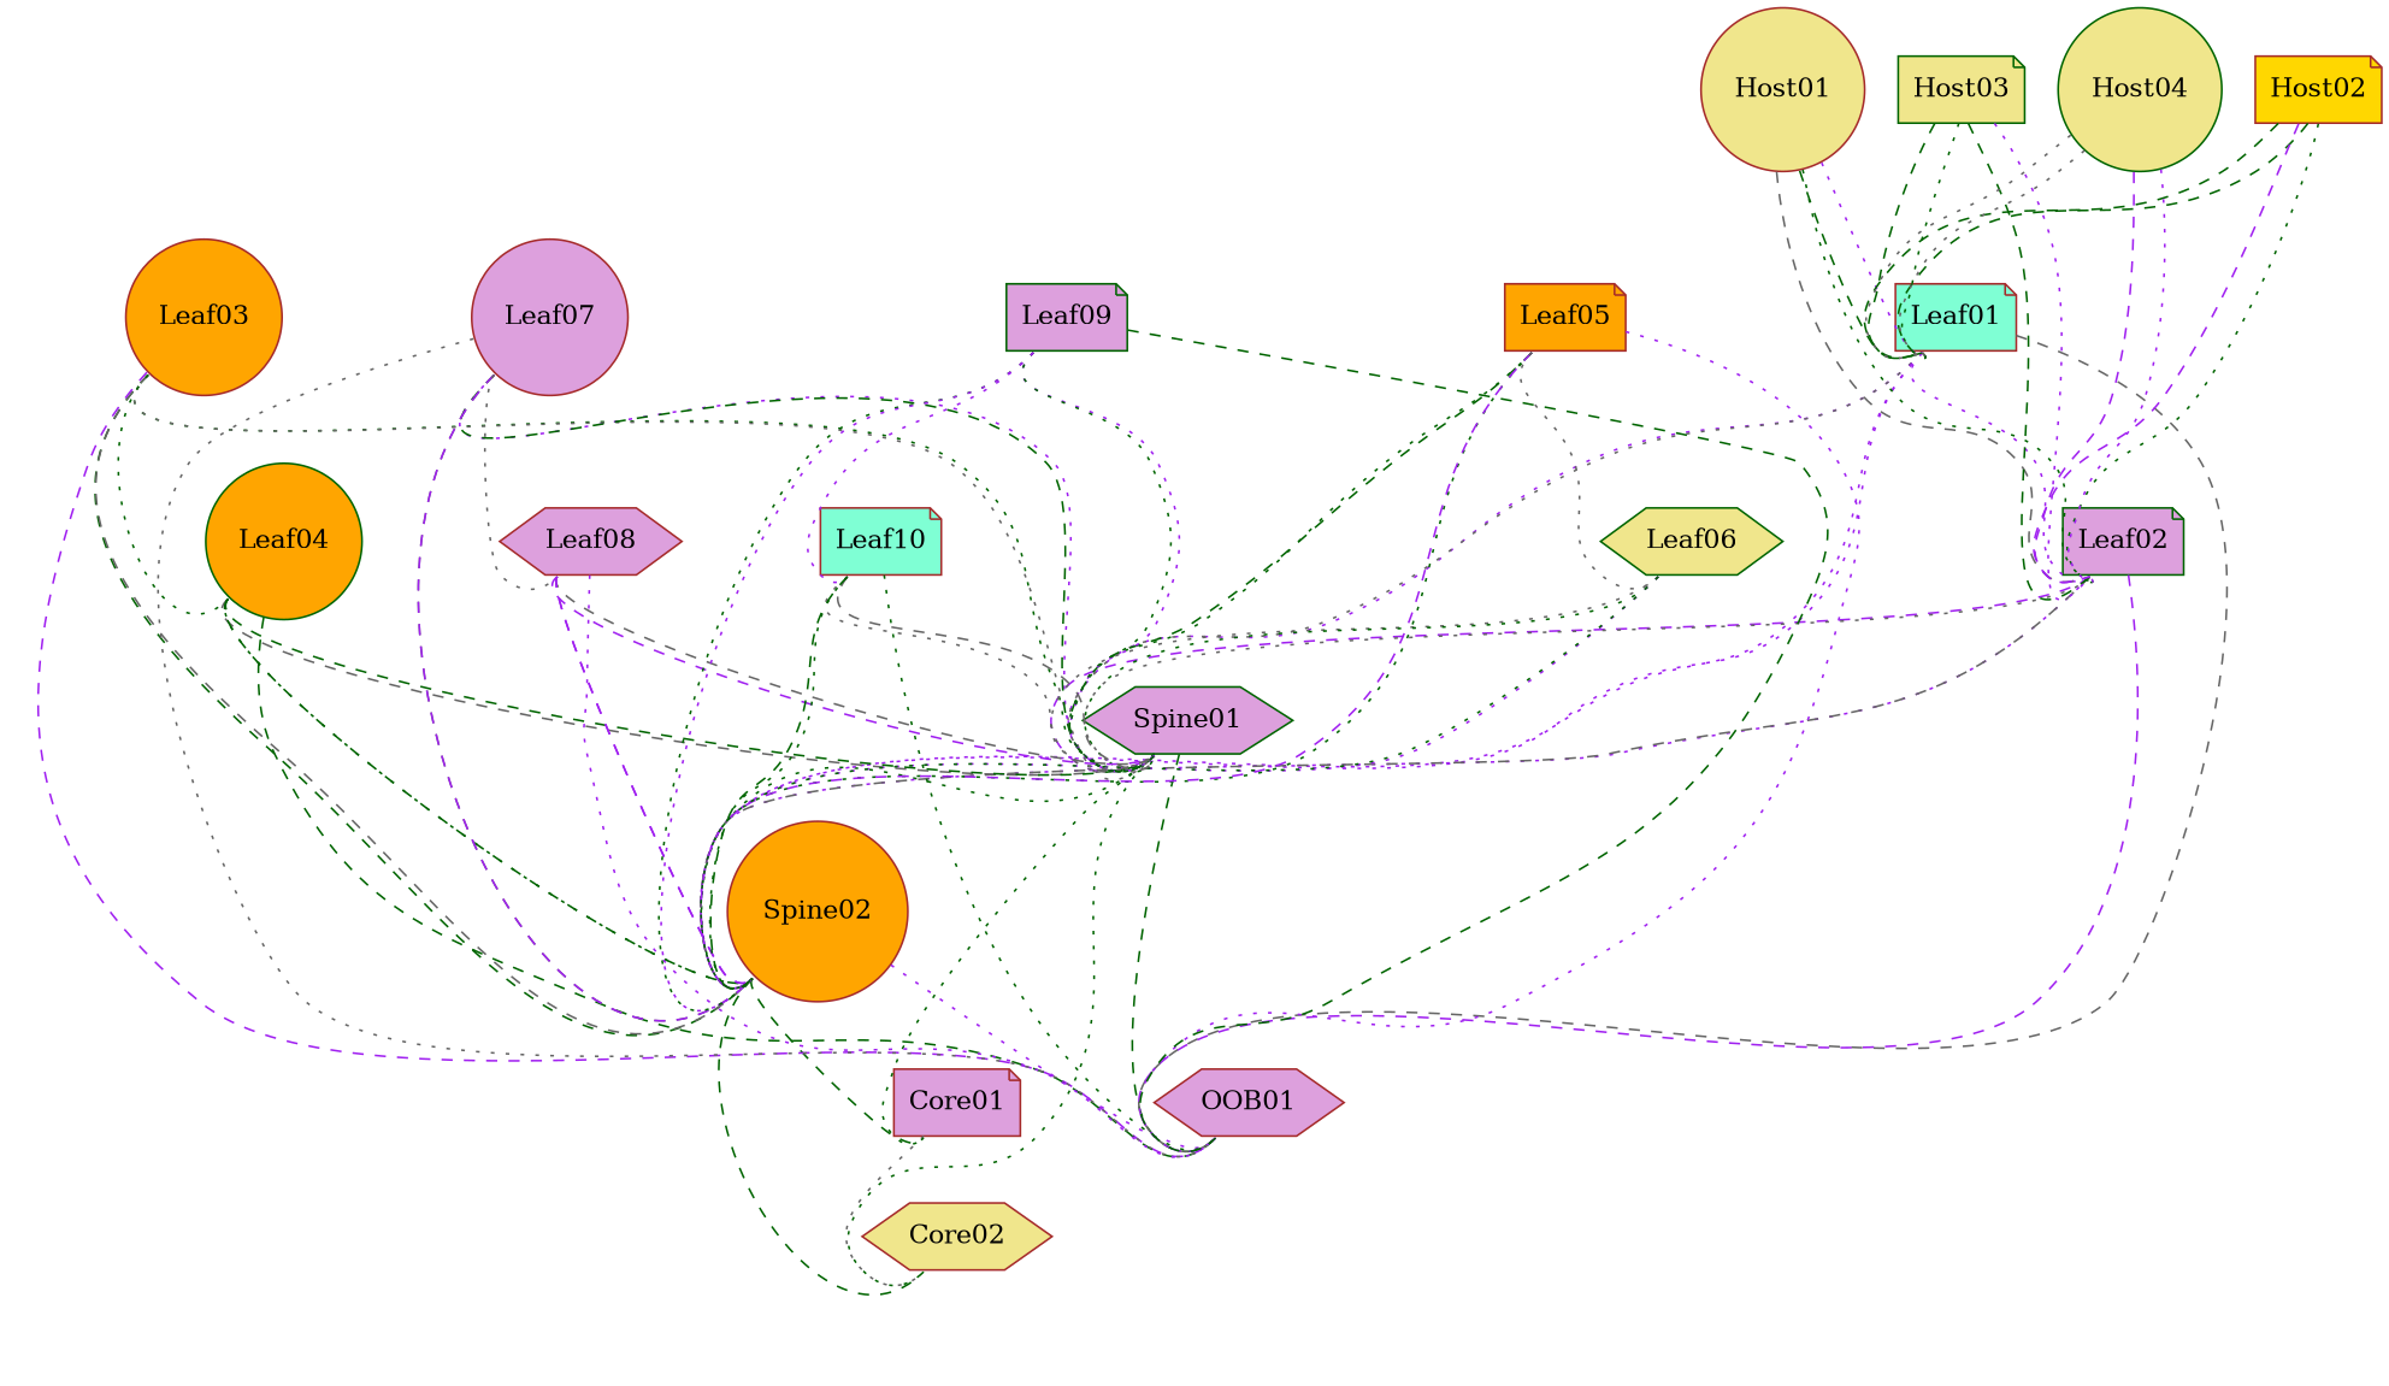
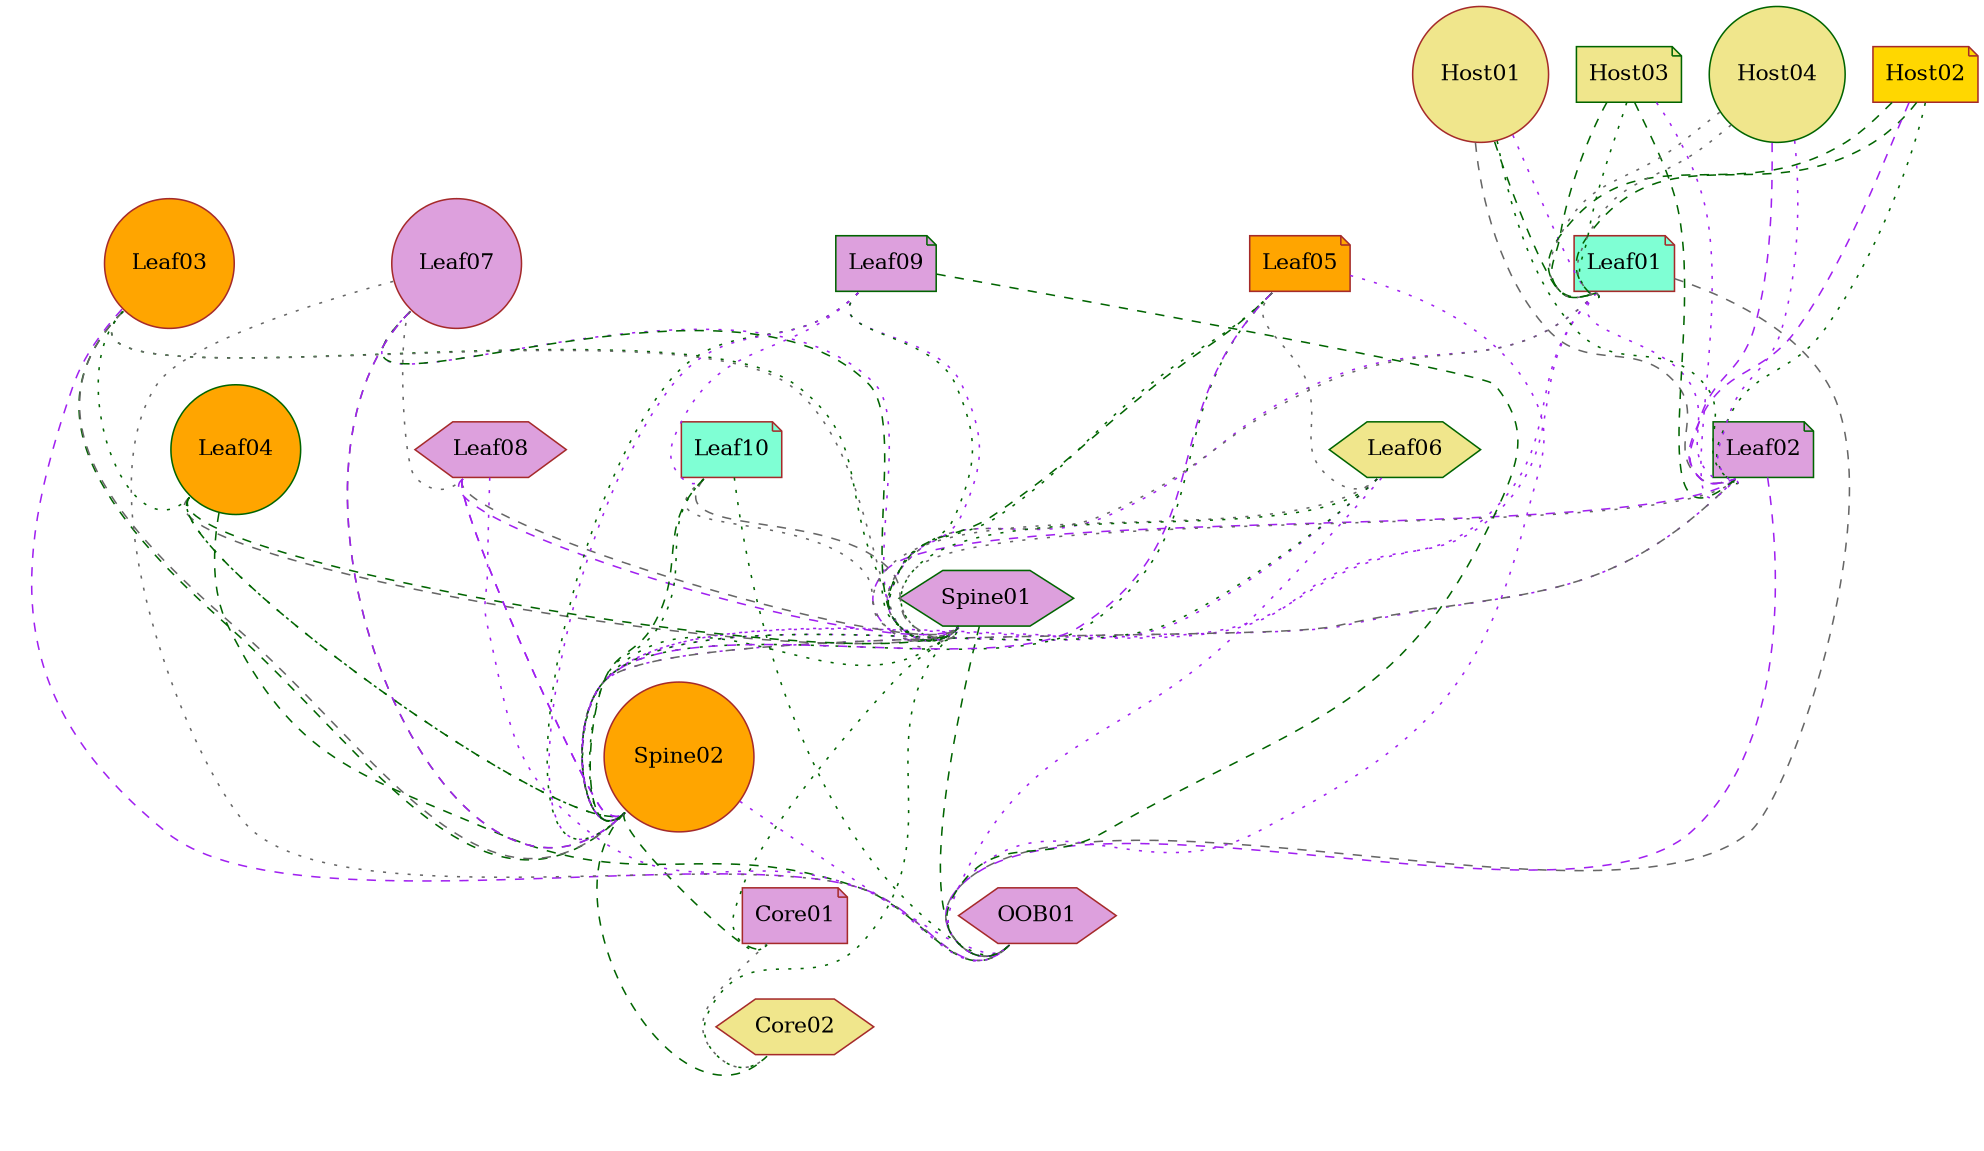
  graph {
    node [color=brown config="./helper_scripts/extra_switch_config.sh" fillcolor=plum function=leaf memory=300 os="CumulusCommunity/cumulus-vx" shape=note style=filled]
    edge [color=darkgreen headport=swp48 style=dotted tailport=eth0]
    Core02 [fillcolor=khaki shape=hexagon]
    Core01
    Spine01 [color=darkgreen shape=hexagon]
    Spine02 [fillcolor=orange shape=circle]
    OOB01 [shape=hexagon]
    Leaf01 [fillcolor=aquamarine]
    Leaf02 [color=darkgreen]
    Leaf03 [fillcolor=orange shape=circle]
    Leaf04 [color=darkgreen fillcolor=orange shape=circle]
    Leaf05 [fillcolor=orange]
    Leaf06 [color=darkgreen fillcolor=khaki shape=hexagon]
    Leaf07 [shape=circle]
    Leaf08 [shape=hexagon]
    Leaf09 [color=darkgreen]
    Leaf10 [fillcolor=aquamarine]
    Host01 [config="./helper_scripts/extra_server_config.sh" fillcolor=khaki function=host memory=400 os="boxcutter/ubuntu1404" shape=circle ubuntu=True]
    Host02 [config="./helper_scripts/extra_server_config.sh" fillcolor=gold function=host memory=400 os="boxcutter/ubuntu1404" ubuntu=True]
    Host03 [color=darkgreen config="./helper_scripts/extra_server_config.sh" fillcolor=khaki function=host memory=400 os="boxcutter/ubuntu1404" ubuntu=True]
    Host04 [color=darkgreen config="./helper_scripts/extra_server_config.sh" fillcolor=khaki function=host memory=400 os="boxcutter/ubuntu1404" shape=circle ubuntu=True]
    Core01 -- Core02 [color=gray40 tailport=swp48]
    Spine01 -- Core02 [headport=swp01 tailport=swp46]
    Spine01 -- Core01 [headport=swp01 tailport=swp45]
    Spine01 -- Spine02 [tailport=swp48]
    Spine01 -- OOB01 [headport=swp1 style=dashed]
    Spine02 -- Core02 [headport=swp02 style=dashed tailport=swp46]
    Spine02 -- Core01 [headport=swp02 style=dashed tailport=swp45]
    Spine02 -- OOB01 [color=purple headport=swp2]
    Leaf01 -- Spine01 [color=purple headport=swp1 tailport=swp43]
    Leaf01 -- Spine01 [color=gray40 headport=swp2 tailport=swp44]
    Leaf01 -- Spine02 [color=purple headport=swp1 tailport=swp45]
    Leaf01 -- Spine02 [color=purple headport=swp2 tailport=swp46]
    Leaf01 -- OOB01 [color=gray40 headport=swp3 style=dashed]
    Leaf01 -- Leaf02 [color=purple tailport=swp48]
    Leaf02 -- Spine01 [color=purple headport=swp3 style=dashed tailport=swp43]
    Leaf02 -- Spine01 [color=gray40 headport=swp4 tailport=swp44]
    Leaf02 -- Spine02 [color=purple headport=swp3 tailport=swp45]
    Leaf02 -- Spine02 [color=gray40 headport=swp4 style=dashed tailport=swp46]
    Leaf02 -- OOB01 [color=purple headport=swp4 style=dashed]
    Leaf03 -- Spine01 [headport=swp5 tailport=swp43]
    Leaf03 -- Spine01 [color=gray40 headport=swp6 tailport=swp44]
    Leaf03 -- Spine02 [headport=swp5 style=dashed tailport=swp45]
    Leaf03 -- Spine02 [color=gray40 headport=swp6 style=dashed tailport=swp46]
    Leaf03 -- OOB01 [color=purple headport=swp5 style=dashed]
    Leaf03 -- Leaf04 [tailport=swp48]
    Leaf04 -- Spine01 [color=gray40 headport=swp7 style=dashed tailport=swp43]
    Leaf04 -- Spine01 [headport=swp8 style=dashed tailport=swp44]
    Leaf04 -- Spine02 [headport=swp7 tailport=swp45]
    Leaf04 -- Spine02 [headport=swp8 style=dashed tailport=swp46]
    Leaf04 -- OOB01 [headport=swp6 style=dashed]
    Leaf05 -- Spine01 [headport=swp9 tailport=swp43]
    Leaf05 -- Spine01 [headport=swp10 style=dashed tailport=swp44]
    Leaf05 -- Spine02 [headport=swp9 tailport=swp45]
    Leaf05 -- Spine02 [color=purple headport=swp10 style=dashed tailport=swp46]
    Leaf05 -- OOB01 [color=purple headport=swp7]
    Leaf05 -- Leaf06 [color=gray40 tailport=swp48]
    Leaf06 -- Spine01 [color=gray40 headport=swp11 tailport=swp43]
    Leaf06 -- Spine01 [headport=swp12 tailport=swp44]
    Leaf06 -- Spine02 [color=purple headport=swp11 tailport=swp45]
    Leaf06 -- Spine02 [headport=swp12 tailport=swp46]
+   Leaf06 -- OOB01 [color=purple headport=swp8]
    Leaf07 -- Spine01 [color=purple headport=swp13 tailport=swp43]
    Leaf07 -- Spine01 [headport=swp14 style=dashed tailport=swp44]
    Leaf07 -- Spine02 [color=gray40 headport=swp13 style=dashed tailport=swp45]
    Leaf07 -- Spine02 [color=purple headport=swp14 style=dashed tailport=swp46]
    Leaf07 -- OOB01 [color=gray40 headport=swp9]
    Leaf07 -- Leaf08 [color=gray40 tailport=swp48]
    Leaf08 -- Spine01 [color=purple headport=swp15 style=dashed tailport=swp43]
    Leaf08 -- Spine01 [color=gray40 headport=swp16 style=dashed tailport=swp44]
    Leaf08 -- Spine02 [color=purple headport=swp15 style=dashed tailport=swp45]
    Leaf08 -- Spine02 [color=purple headport=swp16 style=dashed tailport=swp46]
    Leaf08 -- OOB01 [color=purple headport=swp10]
    Leaf09 -- Spine01 [color=purple headport=swp17 tailport=swp43]
    Leaf09 -- Spine01 [headport=swp18 tailport=swp44]
    Leaf09 -- Spine02 [headport=swp17 tailport=swp45]
    Leaf09 -- Spine02 [color=purple headport=swp18 tailport=swp46]
    Leaf09 -- OOB01 [headport=swp11 style=dashed]
    Leaf09 -- Leaf10 [color=purple tailport=swp48]
    Leaf10 -- Spine01 [color=gray40 headport=swp19 tailport=swp43]
    Leaf10 -- Spine01 [color=gray40 headport=swp20 style=dashed tailport=swp44]
    Leaf10 -- Spine02 [headport=swp19 tailport=swp45]
    Leaf10 -- Spine02 [headport=swp20 style=dashed tailport=swp46]
    Leaf10 -- OOB01 [headport=swp12]
    Host01 -- Leaf01 [headport=swp1 style=dashed]
    Host01 -- Leaf01 [color=purple headport=swp2 tailport=eth1]
    Host01 -- Leaf02 [color=gray40 headport=swp1 style=dashed tailport=eth2]
    Host01 -- Leaf02 [headport=swp2 tailport=eth3]
    Host02 -- Leaf01 [headport=swp5 style=dashed]
    Host02 -- Leaf01 [headport=swp6 style=dashed tailport=eth1]
    Host02 -- Leaf02 [color=purple headport=swp5 style=dashed tailport=eth2]
    Host02 -- Leaf02 [headport=swp6 tailport=eth3]
    Host03 -- Leaf01 [headport=swp9 style=dashed]
    Host03 -- Leaf01 [headport=swp10 tailport=eth1]
    Host03 -- Leaf02 [headport=swp9 style=dashed tailport=eth2]
    Host03 -- Leaf02 [color=purple headport=swp10 tailport=eth3]
    Host04 -- Leaf01 [color=gray40 headport=swp13]
    Host04 -- Leaf01 [color=gray40 headport=swp14 tailport=eth1]
    Host04 -- Leaf02 [color=purple headport=swp13 style=dashed tailport=eth2]
    Host04 -- Leaf02 [color=purple headport=swp14 tailport=eth3]
  }
